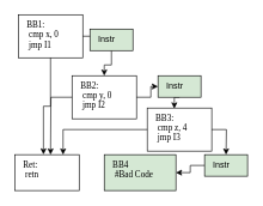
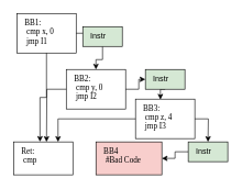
  <mxCell id="0" />
  <mxCell id="1" parent="0" />
  <mxCell id="2" style="edgeStyle=orthogonalEdgeStyle;rounded=0;orthogonalLoop=1;jettySize=auto;html=1;entryX=0;entryY=0.5;entryDx=0;entryDy=0;fontFamily=Lucida Console;" edge="1" parent="1" source="4" target="6"><mxGeometry relative="1" as="geometry" /></mxCell>
  <mxCell id="3" style="edgeStyle=orthogonalEdgeStyle;rounded=0;orthogonalLoop=1;jettySize=auto;html=1;entryX=0.446;entryY=-0.005;entryDx=0;entryDy=0;entryPerimeter=0;fontFamily=Lucida Console;" edge="1" parent="1" source="4" target="18"><mxGeometry relative="1" as="geometry" /></mxCell>
  <mxCell id="4" value="BB1:&#10; cmp x, 0&#10; jmp I1&#10;" style="rounded=0;strokeColor=#000000;fillColor=none;align=left;fontFamily=Lucida Console;verticalAlign=top;spacingLeft=10;" vertex="1" parent="1"><mxGeometry x="25" y="20" width="90" height="60" as="geometry" /></mxCell>
  <mxCell id="5" value="" style="edgeStyle=orthogonalEdgeStyle;rounded=0;orthogonalLoop=1;jettySize=auto;html=1;fontFamily=Lucida Console;" edge="1" parent="1" source="6" target="9"><mxGeometry relative="1" as="geometry" /></mxCell>
  <mxCell id="6" value="Instr" style="rounded=0;strokeColor=#000000;fillColor=#D5E8D4;verticalAlign=top;align=left;spacingLeft=10;" vertex="1" parent="1"><mxGeometry x="125" y="40" width="60" height="30" as="geometry" /></mxCell>
  <mxCell id="7" value="" style="edgeStyle=orthogonalEdgeStyle;rounded=0;orthogonalLoop=1;jettySize=auto;html=1;fontFamily=Lucida Console;" edge="1" parent="1" source="9" target="14"><mxGeometry relative="1" as="geometry" /></mxCell>
  <mxCell id="8" style="edgeStyle=orthogonalEdgeStyle;rounded=0;orthogonalLoop=1;jettySize=auto;html=1;fontFamily=Lucida Console;" edge="1" parent="1" source="9"><mxGeometry relative="1" as="geometry"><mxPoint x="70" y="215" as="targetPoint" /></mxGeometry></mxCell>
  <mxCell id="9" value="BB2:&#10; cmp y, 0&#10; jmp I2" style="rounded=0;strokeColor=#000000;fillColor=none;align=left;fontFamily=Lucida Console;verticalAlign=top;spacingLeft=10;" vertex="1" parent="1"><mxGeometry x="100" y="105" width="90" height="60" as="geometry" /></mxCell>
  <mxCell id="10" style="edgeStyle=orthogonalEdgeStyle;rounded=0;orthogonalLoop=1;jettySize=auto;html=1;entryX=0.75;entryY=0;entryDx=0;entryDy=0;fontFamily=Lucida Console;" edge="1" parent="1" source="12" target="18"><mxGeometry relative="1" as="geometry" /></mxCell>
  <mxCell id="11" style="edgeStyle=orthogonalEdgeStyle;rounded=0;orthogonalLoop=1;jettySize=auto;html=1;fontFamily=Lucida Console;" edge="1" parent="1" source="12"><mxGeometry relative="1" as="geometry"><mxPoint x="315" y="215" as="targetPoint" /></mxGeometry></mxCell>
  <mxCell id="12" value="BB3:&#10; cmp z, 4&#10; jmp I3" style="rounded=0;strokeColor=#000000;fillColor=none;align=left;fontFamily=Lucida Console;verticalAlign=top;spacingLeft=10;" vertex="1" parent="1"><mxGeometry x="205" y="150" width="90" height="60" as="geometry" /></mxCell>
  <mxCell id="13" style="edgeStyle=orthogonalEdgeStyle;rounded=0;orthogonalLoop=1;jettySize=auto;html=1;exitX=0.5;exitY=1;exitDx=0;exitDy=0;entryX=0.42;entryY=0.011;entryDx=0;entryDy=0;entryPerimeter=0;fontFamily=Lucida Console;" edge="1" parent="1" source="14" target="12"><mxGeometry relative="1" as="geometry" /></mxCell>
  <mxCell id="14" value="Instr" style="rounded=0;strokeColor=#000000;fillColor=#D5E8D4;verticalAlign=top;align=left;spacingLeft=10;" vertex="1" parent="1"><mxGeometry x="220" y="105" width="60" height="30" as="geometry" /></mxCell>
- <mxCell id="15" value="BB4&#10; #Bad Code" style="rounded=0;strokeColor=#000000;fillColor=#d5e8d4;align=left;fontFamily=Lucida Console;verticalAlign=top;spacingLeft=10;" vertex="1" parent="1"><mxGeometry x="145" y="215" width="100" height="50" as="geometry" /></mxCell>
+ <mxCell id="15" value="BB4&#10; #Bad Code" style="rounded=0;strokeColor=#000000;fillColor=#F8CECC;align=left;fontFamily=Lucida Console;verticalAlign=top;spacingLeft=10;" vertex="1" parent="1"><mxGeometry x="145" y="215" width="100" height="50" as="geometry" /></mxCell>
  <mxCell id="16" value="" style="edgeStyle=orthogonalEdgeStyle;rounded=0;orthogonalLoop=1;jettySize=auto;html=1;fontFamily=Lucida Console;" edge="1" parent="1" source="17" target="15"><mxGeometry relative="1" as="geometry" /></mxCell>
  <mxCell id="17" value="Instr" style="rounded=0;strokeColor=#000000;fillColor=#D5E8D4;verticalAlign=top;align=left;spacingLeft=10;" vertex="1" parent="1"><mxGeometry x="285" y="215" width="60" height="30" as="geometry" /></mxCell>
- <mxCell id="18" value="Ret:&#10; retn" style="rounded=0;strokeColor=#000000;fillColor=none;align=left;fontFamily=Lucida Console;verticalAlign=top;spacingLeft=10;" vertex="1" parent="1"><mxGeometry x="20" y="215" width="90" height="50" as="geometry" /></mxCell>
+ <mxCell id="18" value="Ret:&#10; cmp" style="rounded=0;strokeColor=#000000;fillColor=none;align=left;fontFamily=Lucida Console;verticalAlign=top;spacingLeft=10;" vertex="1" parent="1"><mxGeometry x="20" y="215" width="90" height="50" as="geometry" /></mxCell>
